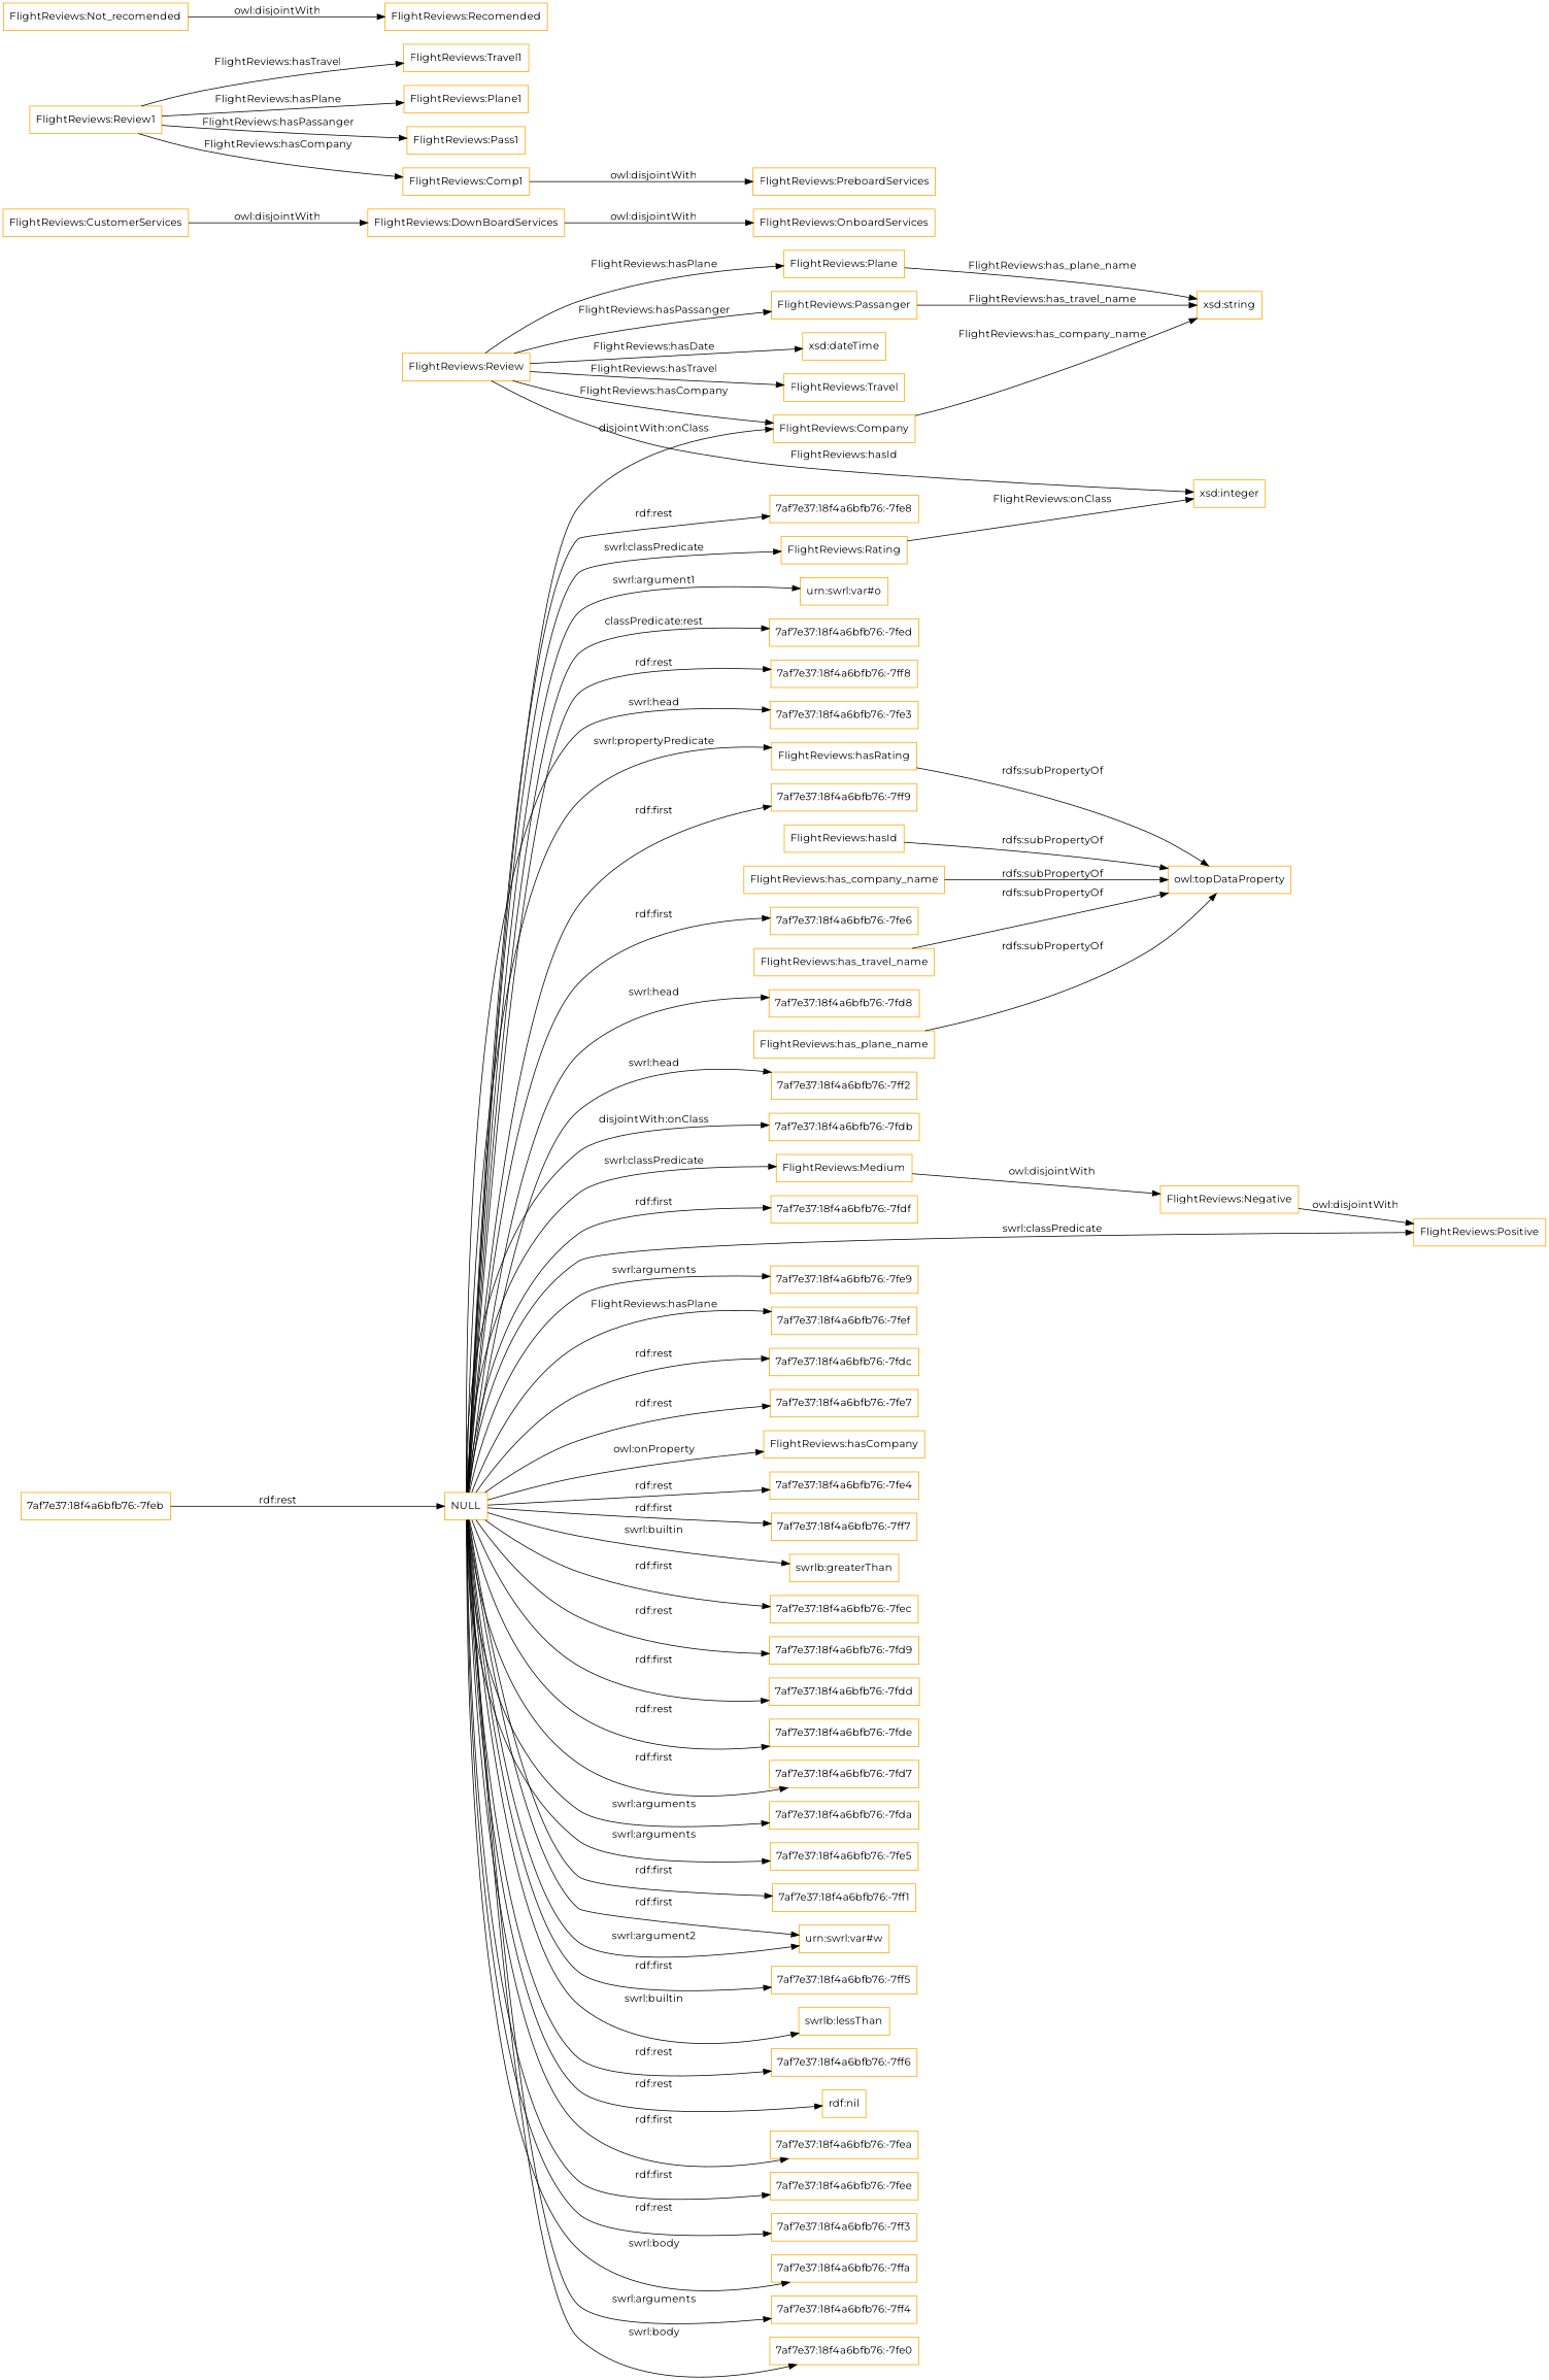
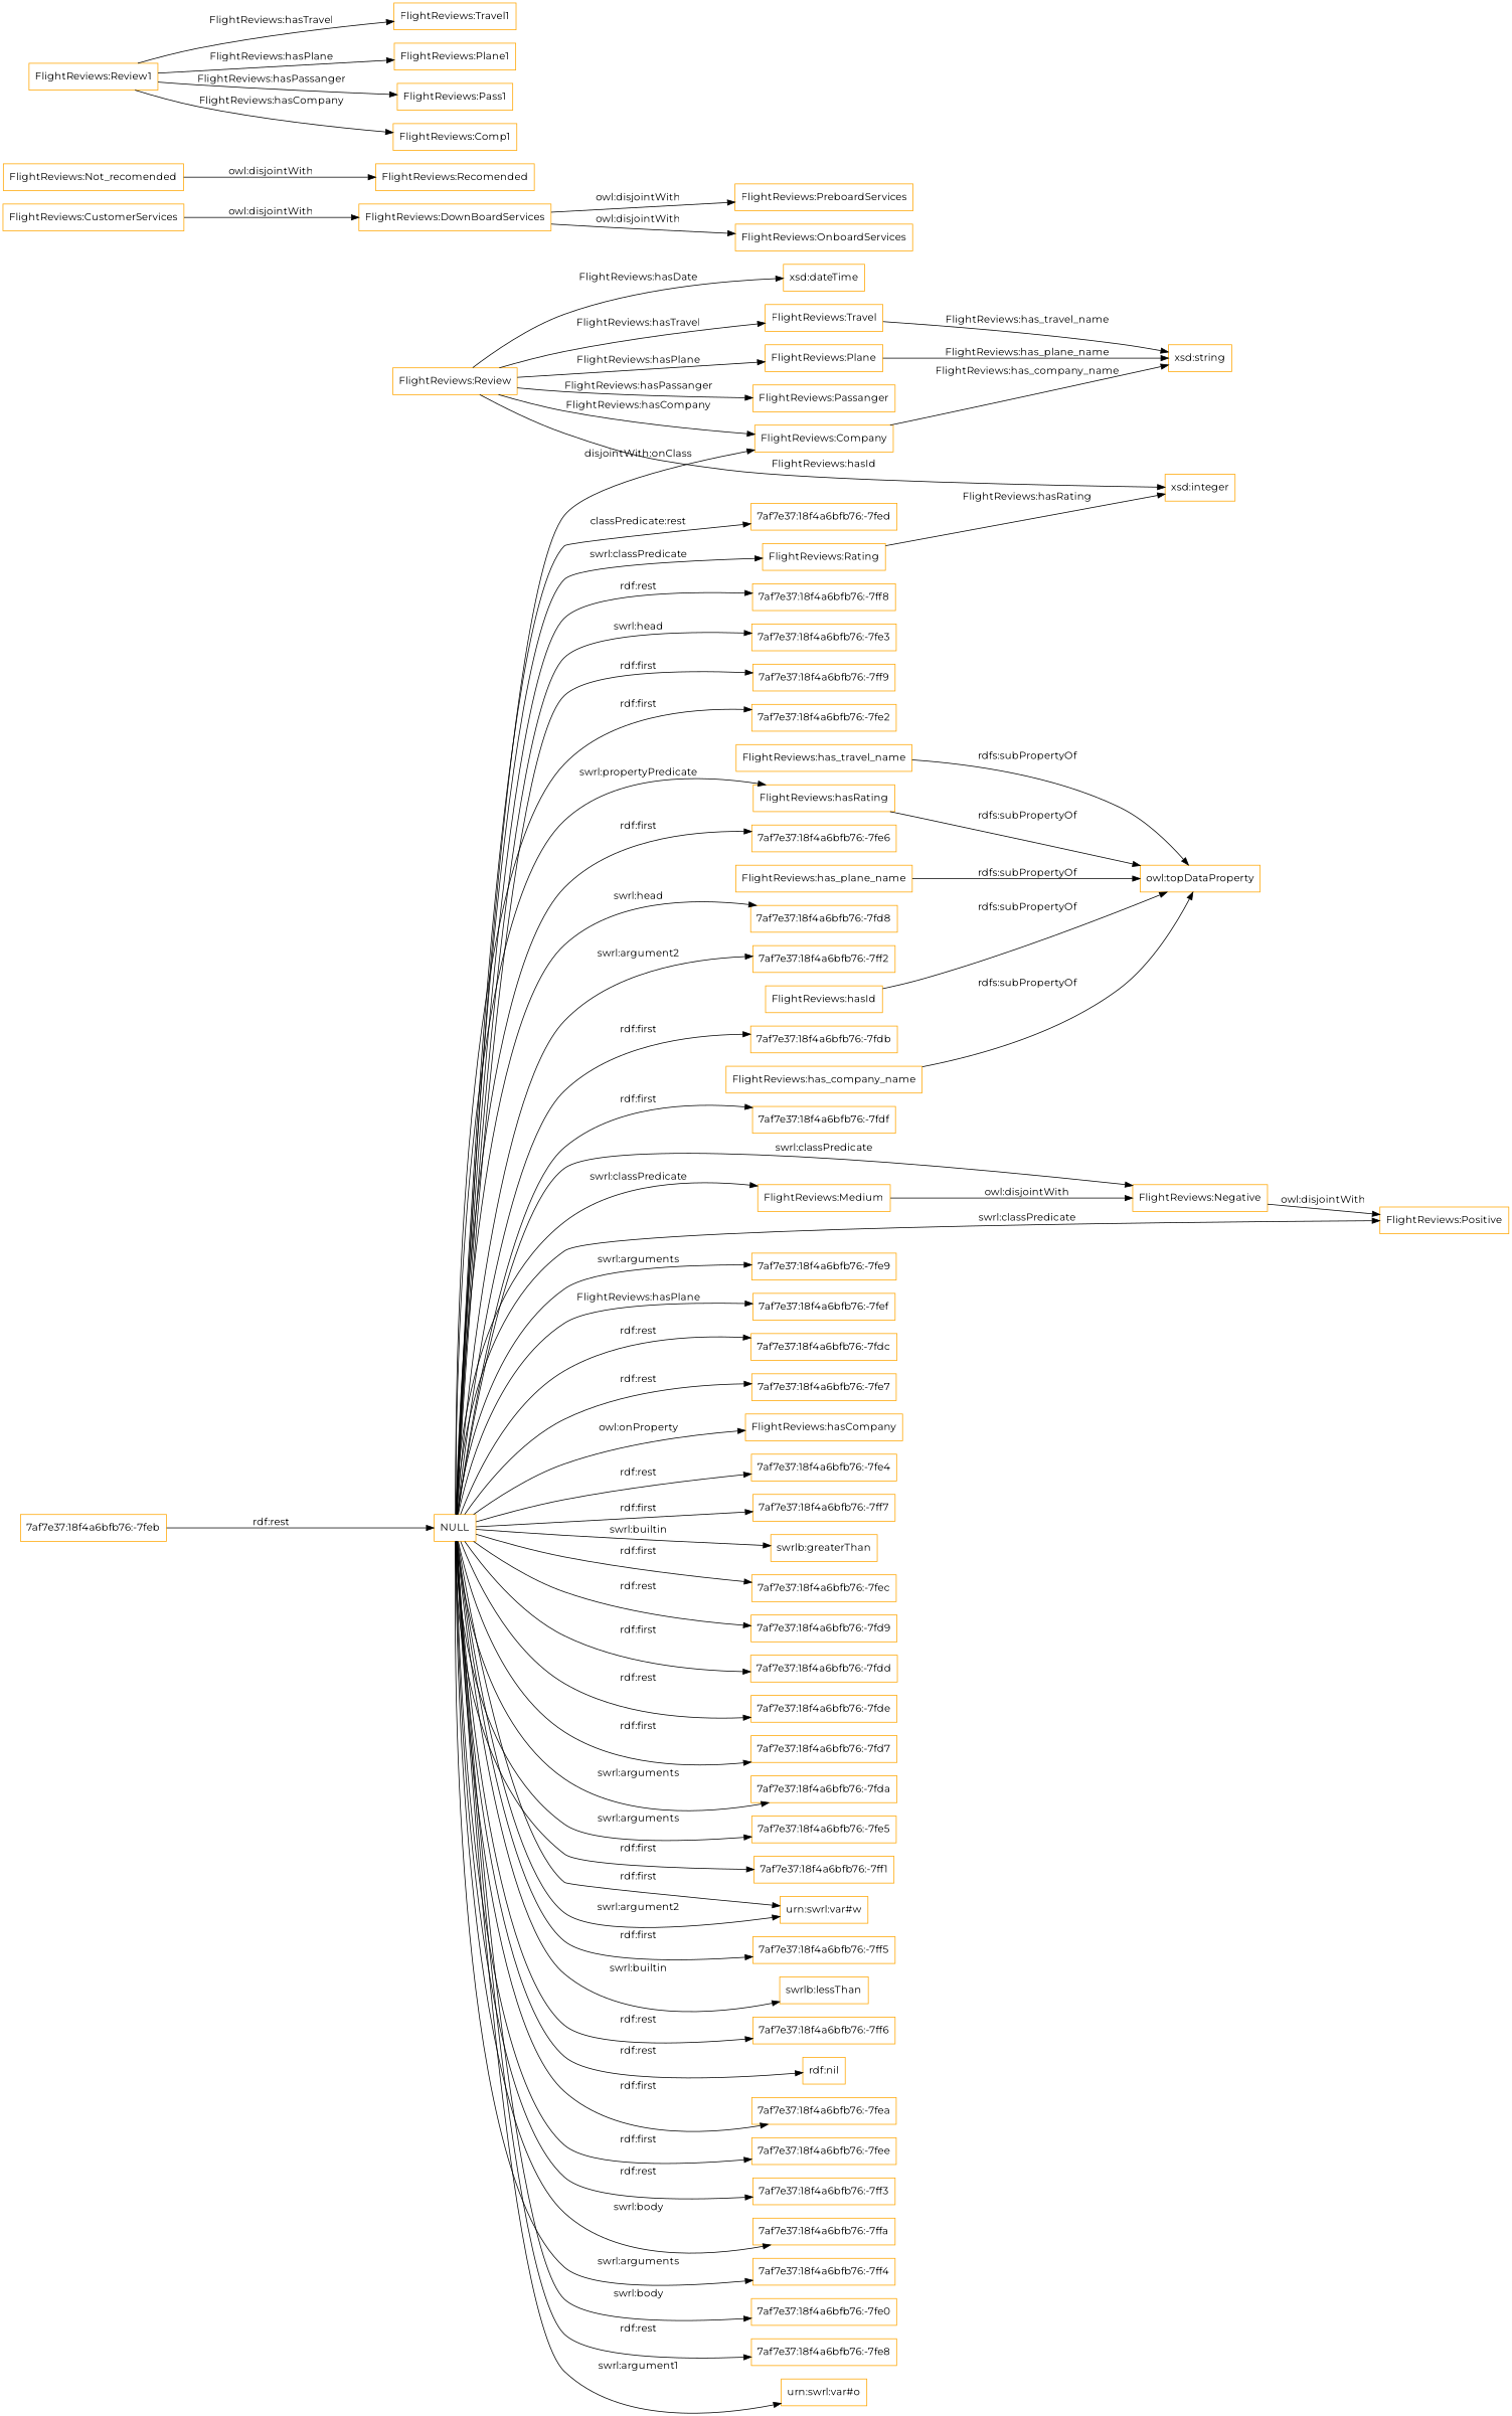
  digraph {
    fontname=Montserrat
    rankdir=LR
    node [color=orange fontname=Montserrat shape=rectangle]
    edge [fontname=Montserrat]
    "FlightReviews:Travel"
    "xsd:string"
    "FlightReviews:Negative"
    "FlightReviews:Positive"
    "FlightReviews:Plane"
    "FlightReviews:Medium"
    "FlightReviews:Rating"
    "xsd:integer"
    "FlightReviews:Company"
    "FlightReviews:DownBoardServices"
    "FlightReviews:PreboardServices"
    "FlightReviews:OnboardServices"
    "FlightReviews:CustomerServices"
    "FlightReviews:Not_recomended"
    "FlightReviews:Recomended"
    "FlightReviews:Review"
    "FlightReviews:Passanger"
    "xsd:dateTime"
    "FlightReviews:hasId"
    "owl:topDataProperty"
    "FlightReviews:has_company_name"
    "FlightReviews:hasRating"
    "FlightReviews:has_travel_name"
    "FlightReviews:has_plane_name"
    NULL
    "7af7e37:18f4a6bfb76:-7fe9"
    "7af7e37:18f4a6bfb76:-7fef"
    "7af7e37:18f4a6bfb76:-7fdc"
    "7af7e37:18f4a6bfb76:-7fe7"
    "FlightReviews:hasCompany"
    "7af7e37:18f4a6bfb76:-7fe4"
    "7af7e37:18f4a6bfb76:-7ff7"
    "swrlb:greaterThan"
    "7af7e37:18f4a6bfb76:-7fec"
    "7af7e37:18f4a6bfb76:-7fd9"
    "7af7e37:18f4a6bfb76:-7fdd"
    "7af7e37:18f4a6bfb76:-7fde"
    "7af7e37:18f4a6bfb76:-7fd7"
    "7af7e37:18f4a6bfb76:-7fda"
    "7af7e37:18f4a6bfb76:-7fe5"
    "7af7e37:18f4a6bfb76:-7ff1"
    "urn:swrl:var#w"
    "7af7e37:18f4a6bfb76:-7ff5"
    "swrlb:lessThan"
    "7af7e37:18f4a6bfb76:-7ff6"
    "rdf:nil"
    "7af7e37:18f4a6bfb76:-7fea"
    "7af7e37:18f4a6bfb76:-7fee"
    "7af7e37:18f4a6bfb76:-7ff3"
    "7af7e37:18f4a6bfb76:-7ffa"
    "7af7e37:18f4a6bfb76:-7ff4"
    "7af7e37:18f4a6bfb76:-7fe0"
    "7af7e37:18f4a6bfb76:-7fe8"
    "urn:swrl:var#o"
    "7af7e37:18f4a6bfb76:-7fed"
    "7af7e37:18f4a6bfb76:-7ff8"
    "7af7e37:18f4a6bfb76:-7fe3"
    "7af7e37:18f4a6bfb76:-7ff9"
+   "7af7e37:18f4a6bfb76:-7fe2"
    "7af7e37:18f4a6bfb76:-7fe6"
    "7af7e37:18f4a6bfb76:-7fd8"
    "7af7e37:18f4a6bfb76:-7ff2"
    "7af7e37:18f4a6bfb76:-7fdb"
    "7af7e37:18f4a6bfb76:-7fdf"
    "7af7e37:18f4a6bfb76:-7feb"
    "FlightReviews:Review1"
    "FlightReviews:Travel1"
    "FlightReviews:Plane1"
    "FlightReviews:Pass1"
    "FlightReviews:Comp1"
-   "FlightReviews:Passanger" -> "xsd:string" [label="FlightReviews:has_travel_name"]
+   "FlightReviews:Travel" -> "xsd:string" [label="FlightReviews:has_travel_name"]
    "FlightReviews:Negative" -> "FlightReviews:Positive" [label="owl:disjointWith"]
    "FlightReviews:Plane" -> "xsd:string" [label="FlightReviews:has_plane_name"]
    "FlightReviews:Medium" -> "FlightReviews:Negative" [label="owl:disjointWith"]
-   "FlightReviews:Rating" -> "xsd:integer" [label="FlightReviews:onClass"]
+   "FlightReviews:Rating" -> "xsd:integer" [label="FlightReviews:hasRating"]
    "FlightReviews:Company" -> "xsd:string" [label="FlightReviews:has_company_name"]
-   "FlightReviews:Comp1" -> "FlightReviews:PreboardServices" [label="owl:disjointWith"]
+   "FlightReviews:DownBoardServices" -> "FlightReviews:PreboardServices" [label="owl:disjointWith"]
    "FlightReviews:DownBoardServices" -> "FlightReviews:OnboardServices" [label="owl:disjointWith"]
    "FlightReviews:CustomerServices" -> "FlightReviews:DownBoardServices" [label="owl:disjointWith"]
    "FlightReviews:Not_recomended" -> "FlightReviews:Recomended" [label="owl:disjointWith"]
    "FlightReviews:Review" -> "FlightReviews:Travel" [label="FlightReviews:hasTravel"]
    "FlightReviews:Review" -> "FlightReviews:Plane" [label="FlightReviews:hasPlane"]
    "FlightReviews:Review" -> "xsd:integer" [label="FlightReviews:hasId"]
    "FlightReviews:Review" -> "FlightReviews:Company" [label="FlightReviews:hasCompany"]
    "FlightReviews:Review" -> "FlightReviews:Passanger" [label="FlightReviews:hasPassanger"]
    "FlightReviews:Review" -> "xsd:dateTime" [label="FlightReviews:hasDate"]
    "FlightReviews:hasId" -> "owl:topDataProperty" [label="rdfs:subPropertyOf"]
    "FlightReviews:has_company_name" -> "owl:topDataProperty" [label="rdfs:subPropertyOf"]
    "FlightReviews:hasRating" -> "owl:topDataProperty" [label="rdfs:subPropertyOf"]
    "FlightReviews:has_travel_name" -> "owl:topDataProperty" [label="rdfs:subPropertyOf"]
    "FlightReviews:has_plane_name" -> "owl:topDataProperty" [label="rdfs:subPropertyOf"]
+   NULL -> "FlightReviews:Negative" [label="swrl:classPredicate"]
    NULL -> "FlightReviews:Positive" [label="swrl:classPredicate"]
    NULL -> "FlightReviews:Medium" [label="swrl:classPredicate"]
    NULL -> "FlightReviews:Rating" [label="swrl:classPredicate"]
    NULL -> "FlightReviews:Company" [label="disjointWith:onClass"]
    NULL -> "FlightReviews:hasRating" [label="swrl:propertyPredicate"]
    NULL -> "7af7e37:18f4a6bfb76:-7fe9" [label="swrl:arguments"]
    NULL -> "7af7e37:18f4a6bfb76:-7fef" [label="FlightReviews:hasPlane"]
    NULL -> "7af7e37:18f4a6bfb76:-7fdc" [label="rdf:rest"]
    NULL -> "7af7e37:18f4a6bfb76:-7fe7" [label="rdf:rest"]
    NULL -> "FlightReviews:hasCompany" [label="owl:onProperty"]
    NULL -> "7af7e37:18f4a6bfb76:-7fe4" [label="rdf:rest"]
    NULL -> "7af7e37:18f4a6bfb76:-7ff7" [label="rdf:first"]
    NULL -> "swrlb:greaterThan" [label="swrl:builtin"]
    NULL -> "7af7e37:18f4a6bfb76:-7fec" [label="rdf:first"]
    NULL -> "7af7e37:18f4a6bfb76:-7fd9" [label="rdf:rest"]
    NULL -> "7af7e37:18f4a6bfb76:-7fdd" [label="rdf:first"]
    NULL -> "7af7e37:18f4a6bfb76:-7fde" [label="rdf:rest"]
    NULL -> "7af7e37:18f4a6bfb76:-7fd7" [label="rdf:first"]
    NULL -> "7af7e37:18f4a6bfb76:-7fda" [label="swrl:arguments"]
    NULL -> "7af7e37:18f4a6bfb76:-7fe5" [label="swrl:arguments"]
    NULL -> "7af7e37:18f4a6bfb76:-7ff1" [label="rdf:first"]
    NULL -> "urn:swrl:var#w" [label="rdf:first"]
    NULL -> "urn:swrl:var#w" [label="swrl:argument2"]
    NULL -> "7af7e37:18f4a6bfb76:-7ff5" [label="rdf:first"]
    NULL -> "swrlb:lessThan" [label="swrl:builtin"]
    NULL -> "7af7e37:18f4a6bfb76:-7ff6" [label="rdf:rest"]
    NULL -> "rdf:nil" [label="rdf:rest"]
    NULL -> "7af7e37:18f4a6bfb76:-7fea" [label="rdf:first"]
    NULL -> "7af7e37:18f4a6bfb76:-7fee" [label="rdf:first"]
    NULL -> "7af7e37:18f4a6bfb76:-7ff3" [label="rdf:rest"]
    NULL -> "7af7e37:18f4a6bfb76:-7ffa" [label="swrl:body"]
    NULL -> "7af7e37:18f4a6bfb76:-7ff4" [label="swrl:arguments"]
    NULL -> "7af7e37:18f4a6bfb76:-7fe0" [label="swrl:body"]
    NULL -> "7af7e37:18f4a6bfb76:-7fe8" [label="rdf:rest"]
    NULL -> "urn:swrl:var#o" [label="swrl:argument1"]
    NULL -> "7af7e37:18f4a6bfb76:-7fed" [label="classPredicate:rest"]
    NULL -> "7af7e37:18f4a6bfb76:-7ff8" [label="rdf:rest"]
    NULL -> "7af7e37:18f4a6bfb76:-7fe3" [label="swrl:head"]
    NULL -> "7af7e37:18f4a6bfb76:-7ff9" [label="rdf:first"]
+   NULL -> "7af7e37:18f4a6bfb76:-7fe2" [label="rdf:first"]
    NULL -> "7af7e37:18f4a6bfb76:-7fe6" [label="rdf:first"]
    NULL -> "7af7e37:18f4a6bfb76:-7fd8" [label="swrl:head"]
-   NULL -> "7af7e37:18f4a6bfb76:-7ff2" [label="swrl:head"]
-   NULL -> "7af7e37:18f4a6bfb76:-7fdb" [label="disjointWith:onClass"]
+   NULL -> "7af7e37:18f4a6bfb76:-7ff2" [label="swrl:argument2"]
+   NULL -> "7af7e37:18f4a6bfb76:-7fdb" [label="rdf:first"]
    NULL -> "7af7e37:18f4a6bfb76:-7fdf" [label="rdf:first"]
    "7af7e37:18f4a6bfb76:-7feb" -> NULL [label="rdf:rest"]
    "FlightReviews:Review1" -> "FlightReviews:Travel1" [label="FlightReviews:hasTravel"]
    "FlightReviews:Review1" -> "FlightReviews:Plane1" [label="FlightReviews:hasPlane"]
    "FlightReviews:Review1" -> "FlightReviews:Pass1" [label="FlightReviews:hasPassanger"]
    "FlightReviews:Review1" -> "FlightReviews:Comp1" [label="FlightReviews:hasCompany"]
  }
